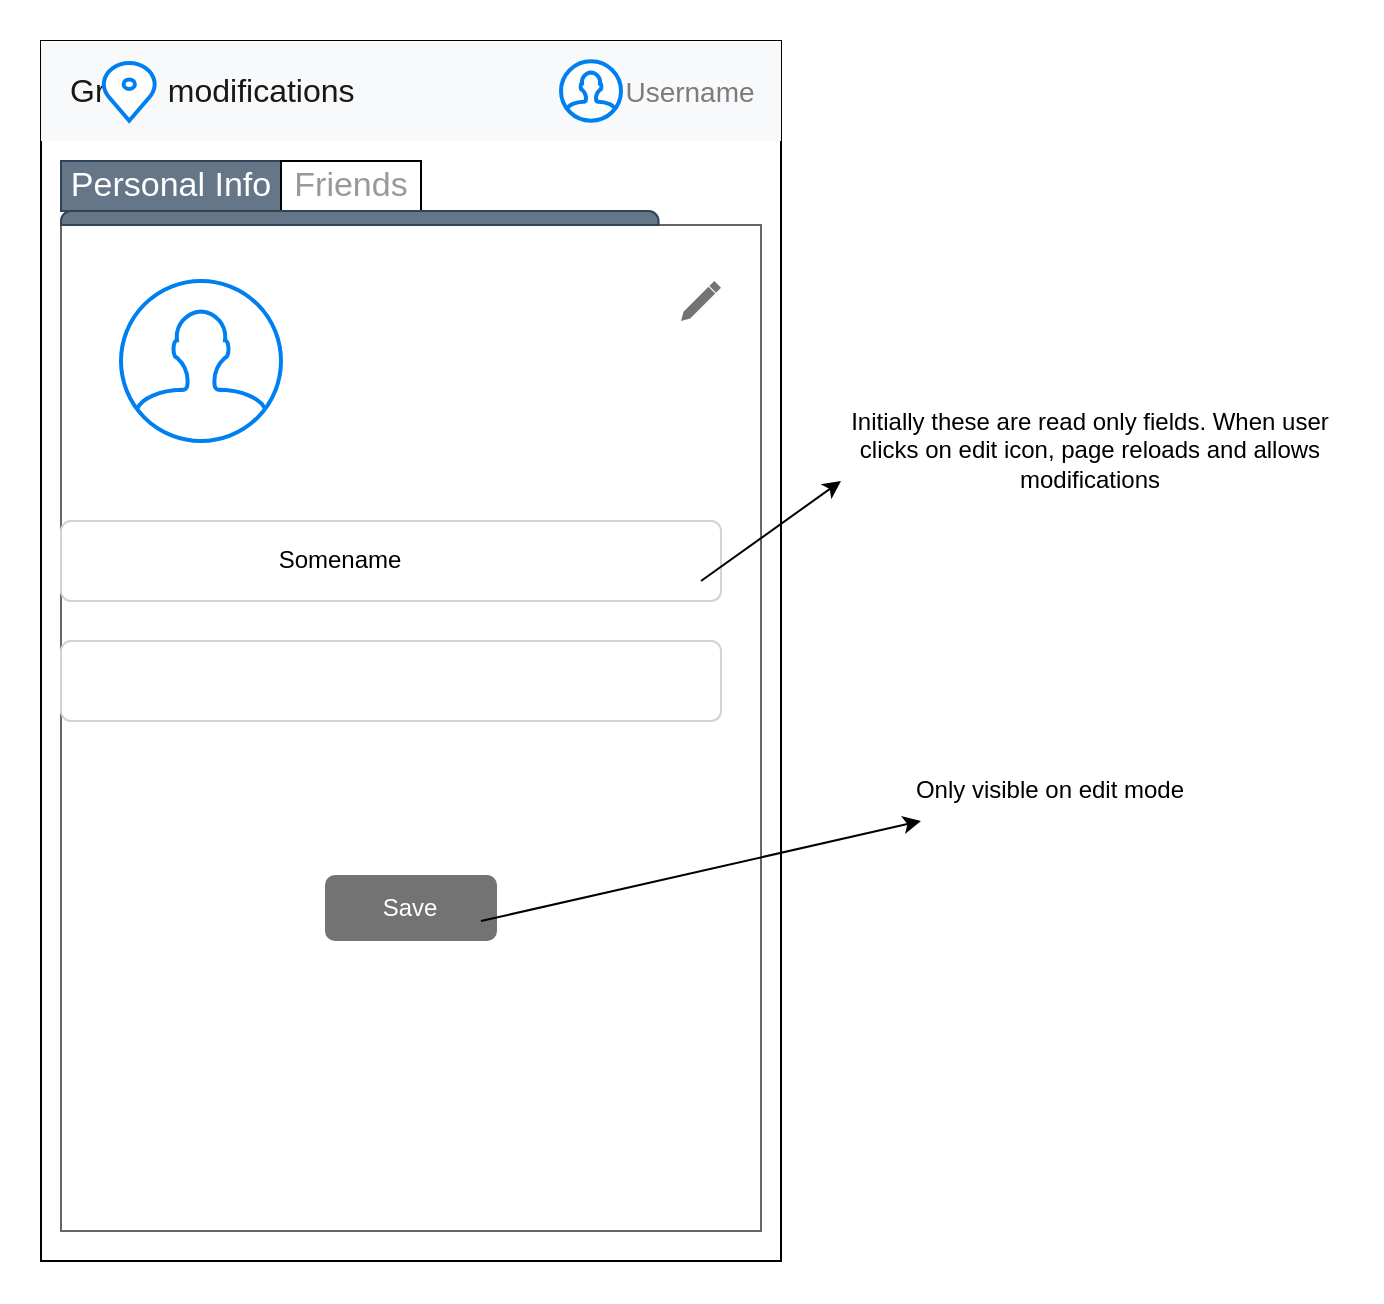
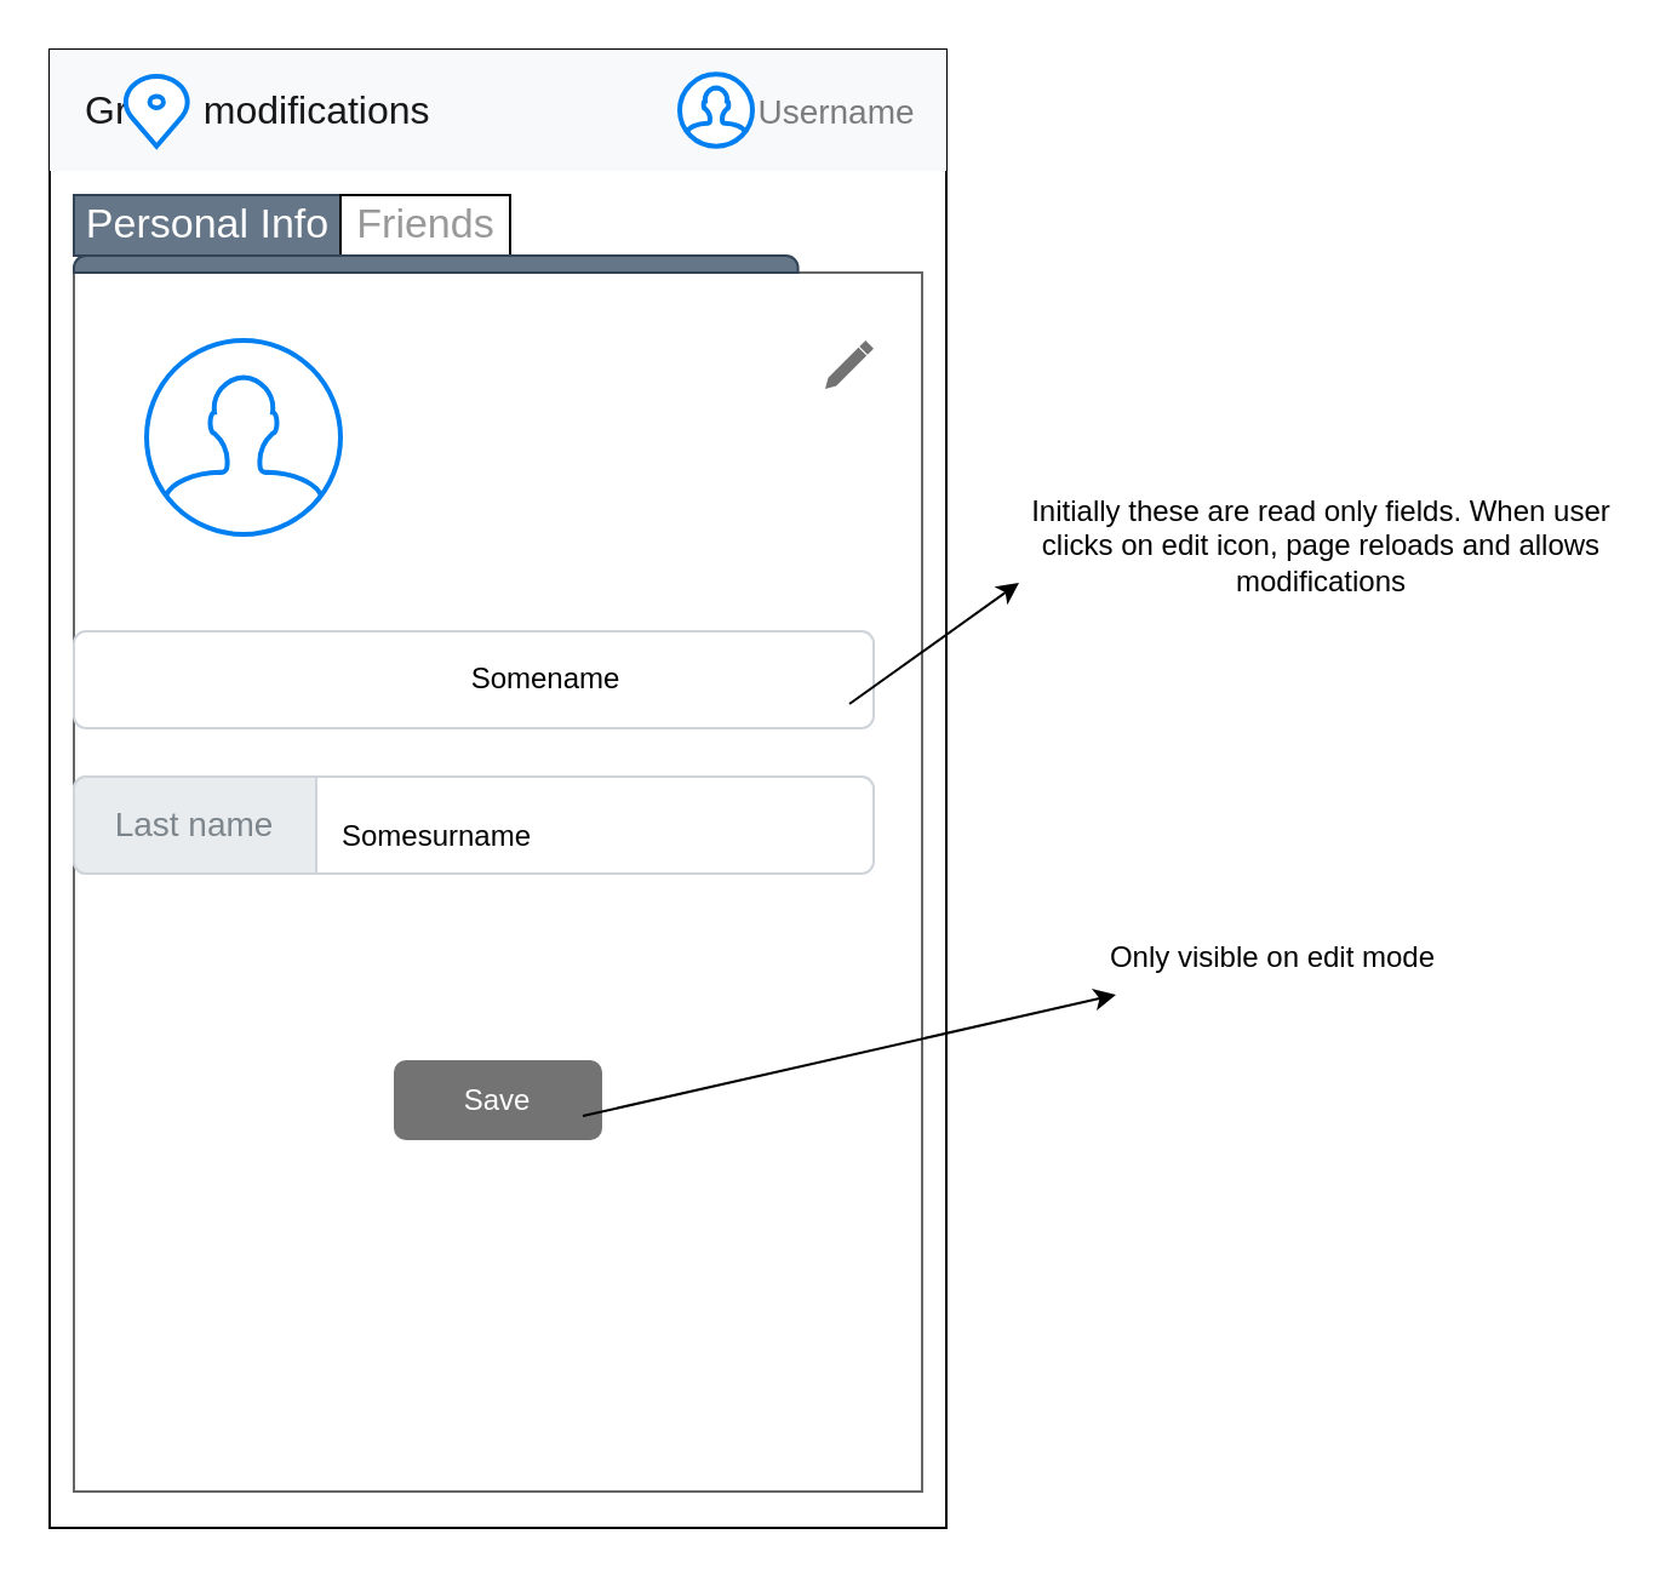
  <mxCell id="0" />
  <mxCell id="1" parent="0" />
  <mxCell id="2" value="" style="rounded=0;whiteSpace=wrap;html=1;" parent="1" vertex="1"><mxGeometry x="20" y="20" width="370" height="610" as="geometry" /></mxCell>
  <mxCell id="3" value="Gr&amp;nbsp; &amp;nbsp;o&amp;nbsp; modifications" style="html=1;shadow=0;dashed=0;fillColor=#F8F9FA;strokeColor=none;fontSize=16;fontColor=#181819;align=left;spacing=15;" parent="1" vertex="1"><mxGeometry x="20" y="20" width="370" height="50" as="geometry" /></mxCell>
  <mxCell id="4" value="Username" style="fillColor=none;strokeColor=none;fontSize=14;fontColor=#7C7C7D;align=center;" parent="3" vertex="1"><mxGeometry width="50" height="40" relative="1" as="geometry"><mxPoint x="300" y="5" as="offset" /></mxGeometry></mxCell>
  <mxCell id="5" value="" style="html=1;verticalLabelPosition=bottom;align=center;labelBackgroundColor=#ffffff;verticalAlign=top;strokeWidth=2;strokeColor=#0080F0;shadow=0;dashed=0;shape=mxgraph.ios7.icons.location;" parent="3" vertex="1"><mxGeometry x="30" y="10.158" width="28.24" height="29.683" as="geometry" /></mxCell>
  <mxCell id="6" value="" style="html=1;verticalLabelPosition=bottom;align=center;labelBackgroundColor=#ffffff;verticalAlign=top;strokeWidth=2;strokeColor=#0080F0;shadow=0;dashed=0;shape=mxgraph.ios7.icons.user;" parent="3" vertex="1"><mxGeometry x="260" y="10.153" width="30" height="29.683" as="geometry" /></mxCell>
  <mxCell id="7" value="" style="strokeWidth=1;shadow=0;dashed=0;align=center;html=1;shape=mxgraph.mockup.containers.marginRect2;rectMarginTop=32;strokeColor=#666666;gradientColor=none;whiteSpace=wrap;" parent="1" vertex="1"><mxGeometry x="30" y="80" width="350" height="535" as="geometry" /></mxCell>
  <mxCell id="8" value="Personal Info" style="strokeColor=#314354;fillColor=#647687;strokeWidth=1;shadow=0;dashed=0;align=center;html=1;shape=mxgraph.mockup.containers.rrect;rSize=0;fontSize=17;fontColor=#ffffff;" parent="7" vertex="1"><mxGeometry width="110" height="25" relative="1" as="geometry"><mxPoint as="offset" /></mxGeometry></mxCell>
  <mxCell id="9" value="Friends" style="strokeWidth=1;shadow=0;dashed=0;align=center;html=1;shape=mxgraph.mockup.containers.rrect;rSize=0;fontSize=17;fontStyle=0;fontColor=#999999;" parent="7" vertex="1"><mxGeometry width="70" height="25" relative="1" as="geometry"><mxPoint x="110" as="offset" /></mxGeometry></mxCell>
  <mxCell id="10" value="" style="strokeWidth=1;shadow=0;dashed=0;align=center;html=1;shape=mxgraph.mockup.containers.topButton;rSize=5;strokeColor=#314354;fillColor=#647687;resizeWidth=1;movable=0;deletable=1;fontColor=#ffffff;" parent="7" vertex="1"><mxGeometry width="298.78" height="7" relative="1" as="geometry"><mxPoint y="25" as="offset" /></mxGeometry></mxCell>
  <mxCell id="11" value="" style="html=1;verticalLabelPosition=bottom;align=center;labelBackgroundColor=#ffffff;verticalAlign=top;strokeWidth=2;strokeColor=#0080F0;shadow=0;dashed=0;shape=mxgraph.ios7.icons.user;" vertex="1" parent="7"><mxGeometry x="30" y="60" width="80" height="80" as="geometry" /></mxCell>
  <mxCell id="12" value="" style="html=1;shadow=0;dashed=0;shape=mxgraph.bootstrap.rrect;rSize=5;strokeColor=#CED4DA;html=1;whiteSpace=wrap;fillColor=#FFFFFF;fontColor=#7D868C;align=left;spacing=15;spacingLeft=40;fontSize=14;" vertex="1" parent="7"><mxGeometry y="180" width="330" height="40" as="geometry" /></mxCell>
- <mxCell id="13" value="Somename" style="text;html=1;strokeColor=none;fillColor=none;align=center;verticalAlign=middle;whiteSpace=wrap;rounded=0;" vertex="1" parent="12"><mxGeometry x="110" y="5" width="60" height="30" as="geometry" /></mxCell>
+ <mxCell id="13" value="Somename" style="text;html=1;strokeColor=none;fillColor=none;align=center;verticalAlign=middle;whiteSpace=wrap;rounded=0;" vertex="1" parent="12"><mxGeometry x="165" y="5" width="60" height="30" as="geometry" /></mxCell>
  <mxCell id="14" value="" style="html=1;shadow=0;dashed=0;shape=mxgraph.bootstrap.rrect;rSize=5;strokeColor=#CED4DA;html=1;whiteSpace=wrap;fillColor=#FFFFFF;fontColor=#7D868C;align=left;spacing=15;spacingLeft=40;fontSize=14;" vertex="1" parent="7"><mxGeometry y="240" width="330" height="40" as="geometry" /></mxCell>
+ <mxCell id="15" value="Last name" style="html=1;shadow=0;dashed=0;shape=mxgraph.bootstrap.leftButton;strokeColor=inherit;gradientColor=inherit;fontColor=inherit;fillColor=#E9ECEF;rSize=5;perimeter=none;whiteSpace=wrap;resizeHeight=1;fontSize=14;" vertex="1" parent="14"><mxGeometry width="100" height="40" as="geometry" /></mxCell>
+ <mxCell id="16" value="Somesurname" style="text;html=1;strokeColor=none;fillColor=none;align=center;verticalAlign=middle;whiteSpace=wrap;rounded=0;" vertex="1" parent="14"><mxGeometry x="120" y="10" width="60" height="30" as="geometry" /></mxCell>
  <mxCell id="17" value="" style="html=1;dashed=0;aspect=fixed;verticalLabelPosition=bottom;verticalAlign=top;align=center;shape=mxgraph.gmdl.edit;strokeColor=none;fillColor=#737373;shadow=0;sketch=0;" vertex="1" parent="7"><mxGeometry x="310" y="60" width="20" height="20" as="geometry" /></mxCell>
  <mxCell id="18" value="" style="endArrow=classic;html=1;rounded=0;" edge="1" parent="7"><mxGeometry width="50" height="50" relative="1" as="geometry"><mxPoint x="320" y="210" as="sourcePoint" /><mxPoint x="390" y="160" as="targetPoint" /></mxGeometry></mxCell>
  <mxCell id="19" value="Save" style="rounded=1;fillColor=#737373;strokeColor=none;html=1;whiteSpace=wrap;fontColor=#ffffff;align=center;verticalAlign=middle;fontStyle=0;fontSize=12;sketch=0;" vertex="1" parent="7"><mxGeometry x="132" y="357" width="86" height="33" as="geometry" /></mxCell>
  <mxCell id="20" value="" style="endArrow=classic;html=1;rounded=0;" edge="1" parent="7"><mxGeometry width="50" height="50" relative="1" as="geometry"><mxPoint x="210" y="380" as="sourcePoint" /><mxPoint x="430" y="330" as="targetPoint" /></mxGeometry></mxCell>
  <mxCell id="21" value="Initially these are read only fields. When user clicks on edit icon, page reloads and allows modifications" style="text;html=1;strokeColor=none;fillColor=none;align=center;verticalAlign=middle;whiteSpace=wrap;rounded=0;" vertex="1" parent="1"><mxGeometry x="420" y="210" width="250" height="30" as="geometry" /></mxCell>
  <mxCell id="22" value="Only visible on edit mode&lt;br&gt;" style="text;html=1;strokeColor=none;fillColor=none;align=center;verticalAlign=middle;whiteSpace=wrap;rounded=0;" vertex="1" parent="1"><mxGeometry x="440" y="380" width="170" height="30" as="geometry" /></mxCell>
